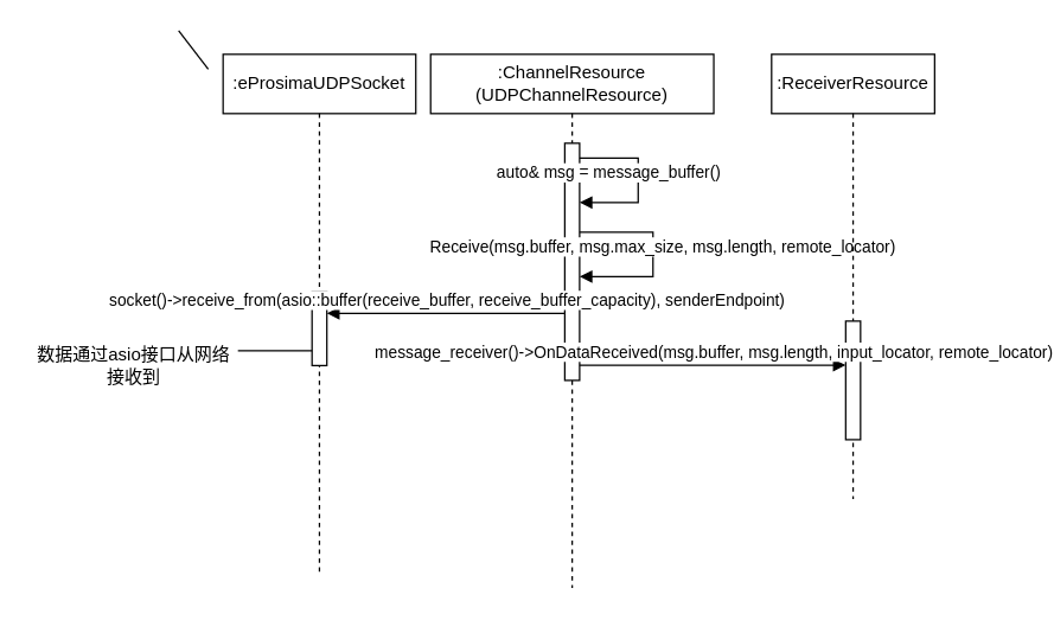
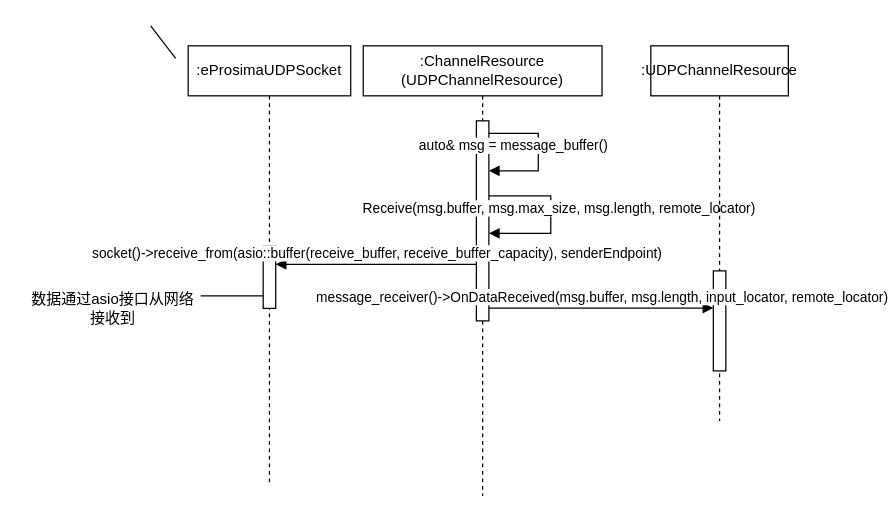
  <mxCell id="0" />
  <mxCell id="1" parent="0" />
  <mxCell id="2" value=":ChannelResource&lt;div&gt;(UDPChannelResource)&lt;/div&gt;" style="shape=umlLifeline;perimeter=lifelinePerimeter;whiteSpace=wrap;html=1;container=1;dropTarget=0;collapsible=0;recursiveResize=0;outlineConnect=0;portConstraint=eastwest;newEdgeStyle={&quot;curved&quot;:0,&quot;rounded&quot;:0};" parent="1" vertex="1"><mxGeometry x="290" y="36" width="191" height="360" as="geometry" /></mxCell>
  <mxCell id="3" value="" style="html=1;points=[[0,0,0,0,5],[0,1,0,0,-5],[1,0,0,0,5],[1,1,0,0,-5]];perimeter=orthogonalPerimeter;outlineConnect=0;targetShapes=umlLifeline;portConstraint=eastwest;newEdgeStyle={&quot;curved&quot;:0,&quot;rounded&quot;:0};" parent="2" vertex="1"><mxGeometry x="90.5" y="60" width="10" height="160" as="geometry" /></mxCell>
  <mxCell id="4" value="Receive(msg.buffer, msg.max_size, msg.length, remote_locator)" style="html=1;align=left;spacingLeft=2;endArrow=block;rounded=0;edgeStyle=orthogonalEdgeStyle;curved=0;rounded=0;" parent="2" edge="1"><mxGeometry x="-1" y="-105" relative="1" as="geometry"><mxPoint x="100.5" y="120" as="sourcePoint" /><Array as="points"><mxPoint x="150" y="120" /><mxPoint x="150" y="150" /></Array><mxPoint x="100.5" y="150" as="targetPoint" /><mxPoint x="-105" y="-95" as="offset" /></mxGeometry></mxCell>
  <mxCell id="5" value="auto&amp;amp; msg = message_buffer()" style="html=1;align=left;spacingLeft=2;endArrow=block;rounded=0;edgeStyle=orthogonalEdgeStyle;curved=0;rounded=0;" edge="1" target="3" parent="2" source="3"><mxGeometry x="-1" y="-61" relative="1" as="geometry"><mxPoint x="110" y="70" as="sourcePoint" /><Array as="points"><mxPoint x="140" y="70" /><mxPoint x="140" y="100" /></Array><mxPoint x="115" y="100" as="targetPoint" /><mxPoint x="-60" y="-51" as="offset" /></mxGeometry></mxCell>
  <mxCell id="6" value=":eProsimaUDPSocket" style="shape=umlLifeline;perimeter=lifelinePerimeter;whiteSpace=wrap;html=1;container=1;dropTarget=0;collapsible=0;recursiveResize=0;outlineConnect=0;portConstraint=eastwest;newEdgeStyle={&quot;curved&quot;:0,&quot;rounded&quot;:0};" parent="1" vertex="1"><mxGeometry x="150" y="36" width="130" height="350" as="geometry" /></mxCell>
  <mxCell id="7" value="" style="html=1;points=[[0,0,0,0,5],[0,1,0,0,-5],[1,0,0,0,5],[1,1,0,0,-5]];perimeter=orthogonalPerimeter;outlineConnect=0;targetShapes=umlLifeline;portConstraint=eastwest;newEdgeStyle={&quot;curved&quot;:0,&quot;rounded&quot;:0};" parent="6" vertex="1"><mxGeometry x="60" y="160" width="10" height="50" as="geometry" /></mxCell>
  <mxCell id="8" value="" style="endArrow=none;html=1;rounded=0;" parent="1" edge="1"><mxGeometry width="50" height="50" relative="1" as="geometry"><mxPoint x="140" y="46" as="sourcePoint" /><mxPoint x="120" y="20" as="targetPoint" /></mxGeometry></mxCell>
  <mxCell id="9" value="数据通过asio接口从网络接收到" style="text;html=1;align=center;verticalAlign=middle;whiteSpace=wrap;rounded=0;" parent="1" vertex="1"><mxGeometry x="20" y="206" width="140" height="80" as="geometry" /></mxCell>
- <mxCell id="10" value=":ReceiverResource" style="shape=umlLifeline;perimeter=lifelinePerimeter;whiteSpace=wrap;html=1;container=1;dropTarget=0;collapsible=0;recursiveResize=0;outlineConnect=0;portConstraint=eastwest;newEdgeStyle={&quot;curved&quot;:0,&quot;rounded&quot;:0};" parent="1" vertex="1"><mxGeometry x="520" y="36" width="110" height="300" as="geometry" /></mxCell>
+ <mxCell id="10" value=":UDPChannelResource" style="shape=umlLifeline;perimeter=lifelinePerimeter;whiteSpace=wrap;html=1;container=1;dropTarget=0;collapsible=0;recursiveResize=0;outlineConnect=0;portConstraint=eastwest;newEdgeStyle={&quot;curved&quot;:0,&quot;rounded&quot;:0};" parent="1" vertex="1"><mxGeometry x="520" y="36" width="110" height="300" as="geometry" /></mxCell>
  <mxCell id="11" value="" style="html=1;points=[[0,0,0,0,5],[0,1,0,0,-5],[1,0,0,0,5],[1,1,0,0,-5]];perimeter=orthogonalPerimeter;outlineConnect=0;targetShapes=umlLifeline;portConstraint=eastwest;newEdgeStyle={&quot;curved&quot;:0,&quot;rounded&quot;:0};" parent="10" vertex="1"><mxGeometry x="50" y="180" width="10" height="80" as="geometry" /></mxCell>
  <mxCell id="12" value="socket()-&amp;gt;receive_from(asio::buffer(receive_buffer, receive_buffer_capacity), senderEndpoint)" style="html=1;verticalAlign=bottom;endArrow=block;curved=0;rounded=0;" parent="1" edge="1"><mxGeometry width="80" relative="1" as="geometry"><mxPoint x="380.5" y="210.71" as="sourcePoint" /><mxPoint x="220" y="210.71" as="targetPoint" /></mxGeometry></mxCell>
  <mxCell id="13" value="" style="endArrow=none;html=1;rounded=0;entryX=1;entryY=0.5;entryDx=0;entryDy=0;" parent="1" source="7" edge="1"><mxGeometry width="50" height="50" relative="1" as="geometry"><mxPoint x="210" y="236" as="sourcePoint" /><mxPoint x="160" y="236" as="targetPoint" /></mxGeometry></mxCell>
  <mxCell id="14" value="message_receiver()-&amp;gt;OnDataReceived(msg.buffer, msg.length, input_locator, remote_locator)" style="html=1;verticalAlign=bottom;endArrow=block;curved=0;rounded=0;" edge="1" parent="1"><mxGeometry width="80" relative="1" as="geometry"><mxPoint x="390.5" y="245.71" as="sourcePoint" /><mxPoint x="570" y="245.71" as="targetPoint" /></mxGeometry></mxCell>
